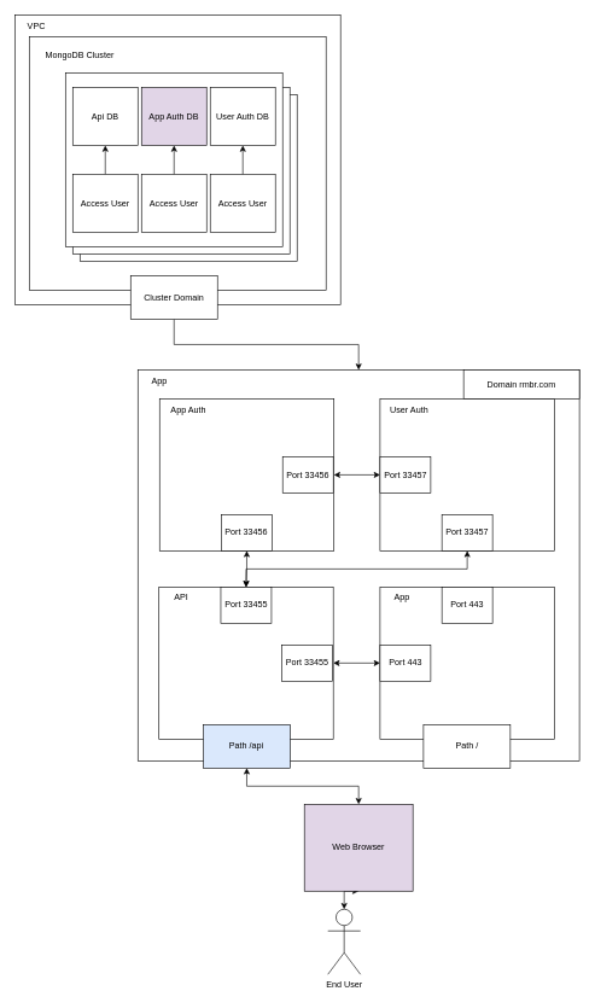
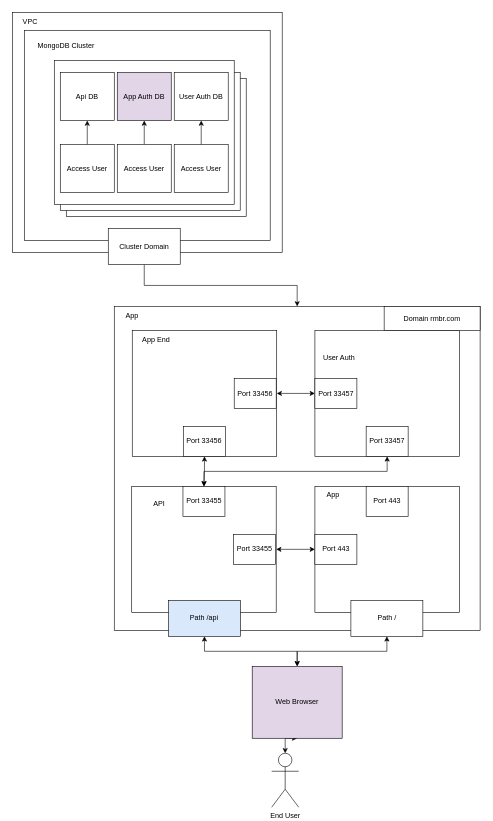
  <mxCell id="0" />
  <mxCell id="1" parent="0" />
  <mxCell id="2" value="" style="rounded=0;whiteSpace=wrap;html=1;" vertex="1" parent="1"><mxGeometry x="20" y="20" width="450" height="400" as="geometry" /></mxCell>
  <mxCell id="3" value="" style="rounded=0;whiteSpace=wrap;html=1;" vertex="1" parent="1"><mxGeometry x="40" y="50" width="410" height="350" as="geometry" /></mxCell>
  <mxCell id="4" value="" style="rounded=0;whiteSpace=wrap;html=1;" vertex="1" parent="1"><mxGeometry x="110" y="130" width="300" height="230" as="geometry" /></mxCell>
  <mxCell id="5" value="" style="rounded=0;whiteSpace=wrap;html=1;" vertex="1" parent="1"><mxGeometry x="100" y="120" width="300" height="230" as="geometry" /></mxCell>
  <mxCell id="6" value="VPC" style="text;html=1;strokeColor=none;fillColor=none;align=center;verticalAlign=middle;whiteSpace=wrap;rounded=0;" vertex="1" parent="1"><mxGeometry x="20" y="20" width="60" height="30" as="geometry" /></mxCell>
  <mxCell id="7" value="MongoDB Cluster" style="text;html=1;strokeColor=none;fillColor=none;align=center;verticalAlign=middle;whiteSpace=wrap;rounded=0;" vertex="1" parent="1"><mxGeometry x="60" y="60" width="100" height="30" as="geometry" /></mxCell>
  <mxCell id="8" value="" style="rounded=0;whiteSpace=wrap;html=1;" vertex="1" parent="1"><mxGeometry x="90" y="100" width="300" height="240" as="geometry" /></mxCell>
  <mxCell id="9" value="Api DB" style="rounded=0;whiteSpace=wrap;html=1;" vertex="1" parent="1"><mxGeometry x="100" y="120" width="90" height="80" as="geometry" /></mxCell>
  <mxCell id="10" value="App Auth DB" style="rounded=0;whiteSpace=wrap;html=1;fillColor=#e1d5e7;" vertex="1" parent="1"><mxGeometry x="195" y="120" width="90" height="80" as="geometry" /></mxCell>
  <mxCell id="11" value="User Auth DB" style="rounded=0;whiteSpace=wrap;html=1;" vertex="1" parent="1"><mxGeometry x="290" y="120" width="90" height="80" as="geometry" /></mxCell>
  <mxCell id="12" style="edgeStyle=orthogonalEdgeStyle;rounded=0;orthogonalLoop=1;jettySize=auto;html=1;exitX=0.5;exitY=0;exitDx=0;exitDy=0;entryX=0.5;entryY=1;entryDx=0;entryDy=0;" edge="1" parent="1" source="13" target="9"><mxGeometry relative="1" as="geometry" /></mxCell>
  <mxCell id="13" value="Access User" style="rounded=0;whiteSpace=wrap;html=1;" vertex="1" parent="1"><mxGeometry x="100" y="240" width="90" height="80" as="geometry" /></mxCell>
  <mxCell id="14" style="edgeStyle=orthogonalEdgeStyle;rounded=0;orthogonalLoop=1;jettySize=auto;html=1;exitX=0.5;exitY=0;exitDx=0;exitDy=0;entryX=0.5;entryY=1;entryDx=0;entryDy=0;" edge="1" parent="1" source="15" target="10"><mxGeometry relative="1" as="geometry" /></mxCell>
  <mxCell id="15" value="Access User" style="rounded=0;whiteSpace=wrap;html=1;" vertex="1" parent="1"><mxGeometry x="195" y="240" width="90" height="80" as="geometry" /></mxCell>
  <mxCell id="16" style="edgeStyle=orthogonalEdgeStyle;rounded=0;orthogonalLoop=1;jettySize=auto;html=1;exitX=0.5;exitY=0;exitDx=0;exitDy=0;entryX=0.5;entryY=1;entryDx=0;entryDy=0;" edge="1" parent="1" source="17" target="11"><mxGeometry relative="1" as="geometry" /></mxCell>
  <mxCell id="17" value="Access User" style="rounded=0;whiteSpace=wrap;html=1;" vertex="1" parent="1"><mxGeometry x="290" y="240" width="90" height="80" as="geometry" /></mxCell>
  <mxCell id="18" style="edgeStyle=orthogonalEdgeStyle;rounded=0;orthogonalLoop=1;jettySize=auto;html=1;exitX=0.5;exitY=1;exitDx=0;exitDy=0;entryX=0.5;entryY=0;entryDx=0;entryDy=0;" edge="1" parent="1" source="19" target="20"><mxGeometry relative="1" as="geometry" /></mxCell>
  <mxCell id="19" value="Cluster Domain" style="rounded=0;whiteSpace=wrap;html=1;" vertex="1" parent="1"><mxGeometry x="180" y="380" width="120" height="60" as="geometry" /></mxCell>
  <mxCell id="20" value="" style="rounded=0;whiteSpace=wrap;html=1;" vertex="1" parent="1"><mxGeometry x="190" y="510" width="610" height="540" as="geometry" /></mxCell>
  <mxCell id="21" value="App" style="text;html=1;strokeColor=none;fillColor=none;align=center;verticalAlign=middle;whiteSpace=wrap;rounded=0;" vertex="1" parent="1"><mxGeometry x="190" y="510" width="60" height="30" as="geometry" /></mxCell>
  <mxCell id="22" style="edgeStyle=orthogonalEdgeStyle;rounded=0;orthogonalLoop=1;jettySize=auto;html=1;exitX=1;exitY=0.5;exitDx=0;exitDy=0;entryX=0;entryY=0.5;entryDx=0;entryDy=0;startArrow=classic;startFill=1;" edge="1" parent="1" source="24" target="25"><mxGeometry relative="1" as="geometry" /></mxCell>
  <mxCell id="23" style="edgeStyle=orthogonalEdgeStyle;rounded=0;orthogonalLoop=1;jettySize=auto;html=1;exitX=0.5;exitY=1;exitDx=0;exitDy=0;entryX=0.5;entryY=0;entryDx=0;entryDy=0;startArrow=classic;startFill=1;" edge="1" parent="1" source="24" target="28"><mxGeometry relative="1" as="geometry" /></mxCell>
  <mxCell id="24" value="" style="rounded=0;whiteSpace=wrap;html=1;" vertex="1" parent="1"><mxGeometry x="220" y="550" width="240.88" height="210" as="geometry" /></mxCell>
  <mxCell id="25" value="" style="rounded=0;whiteSpace=wrap;html=1;" vertex="1" parent="1"><mxGeometry x="524.56" y="550" width="240.88" height="210" as="geometry" /></mxCell>
  <mxCell id="26" style="edgeStyle=orthogonalEdgeStyle;rounded=0;orthogonalLoop=1;jettySize=auto;html=1;exitX=0.5;exitY=0;exitDx=0;exitDy=0;entryX=0.5;entryY=1;entryDx=0;entryDy=0;startArrow=classic;startFill=1;" edge="1" parent="1" source="28" target="25"><mxGeometry relative="1" as="geometry" /></mxCell>
  <mxCell id="27" style="edgeStyle=orthogonalEdgeStyle;rounded=0;orthogonalLoop=1;jettySize=auto;html=1;exitX=1;exitY=0.5;exitDx=0;exitDy=0;entryX=0;entryY=0.5;entryDx=0;entryDy=0;startArrow=classic;startFill=1;" edge="1" parent="1" source="28" target="29"><mxGeometry relative="1" as="geometry" /></mxCell>
  <mxCell id="28" value="" style="rounded=0;whiteSpace=wrap;html=1;" vertex="1" parent="1"><mxGeometry x="219.12" y="810" width="240.88" height="210" as="geometry" /></mxCell>
  <mxCell id="29" value="" style="rounded=0;whiteSpace=wrap;html=1;" vertex="1" parent="1"><mxGeometry x="524.56" y="810" width="240.88" height="210" as="geometry" /></mxCell>
- <mxCell id="30" value="App Auth" style="text;html=1;strokeColor=none;fillColor=none;align=center;verticalAlign=middle;whiteSpace=wrap;rounded=0;" vertex="1" parent="1"><mxGeometry x="230" y="550" width="60" height="30" as="geometry" /></mxCell>
- <mxCell id="31" value="User Auth" style="text;html=1;strokeColor=none;fillColor=none;align=center;verticalAlign=middle;whiteSpace=wrap;rounded=0;" vertex="1" parent="1"><mxGeometry x="534.56" y="550" width="60" height="30" as="geometry" /></mxCell>
- <mxCell id="32" value="API" style="text;html=1;strokeColor=none;fillColor=none;align=center;verticalAlign=middle;whiteSpace=wrap;rounded=0;" vertex="1" parent="1"><mxGeometry x="220" y="810" width="60" height="30" as="geometry" /></mxCell>
+ <mxCell id="30" value="App End" style="text;html=1;strokeColor=none;fillColor=none;align=center;verticalAlign=middle;whiteSpace=wrap;rounded=0;" vertex="1" parent="1"><mxGeometry x="230" y="550" width="60" height="30" as="geometry" /></mxCell>
+ <mxCell id="31" value="User Auth" style="text;html=1;strokeColor=none;fillColor=none;align=center;verticalAlign=middle;whiteSpace=wrap;rounded=0;" vertex="1" parent="1"><mxGeometry x="534.56" y="580" width="60" height="30" as="geometry" /></mxCell>
+ <mxCell id="32" value="API" style="text;html=1;strokeColor=none;fillColor=none;align=center;verticalAlign=middle;whiteSpace=wrap;rounded=0;" vertex="1" parent="1"><mxGeometry x="235" y="825" width="60" height="30" as="geometry" /></mxCell>
  <mxCell id="33" value="App" style="text;html=1;strokeColor=none;fillColor=none;align=center;verticalAlign=middle;whiteSpace=wrap;rounded=0;" vertex="1" parent="1"><mxGeometry x="524.56" y="810" width="60" height="30" as="geometry" /></mxCell>
  <mxCell id="34" value="End User" style="shape=umlActor;verticalLabelPosition=bottom;verticalAlign=top;html=1;outlineConnect=0;" vertex="1" parent="1"><mxGeometry x="452.5" y="1255" width="45" height="90" as="geometry" /></mxCell>
  <mxCell id="35" style="edgeStyle=orthogonalEdgeStyle;rounded=0;orthogonalLoop=1;jettySize=auto;html=1;exitX=0.5;exitY=1;exitDx=0;exitDy=0;entryX=0.5;entryY=0;entryDx=0;entryDy=0;entryPerimeter=0;startArrow=classic;startFill=1;" edge="1" parent="1" source="38" target="34"><mxGeometry relative="1" as="geometry" /></mxCell>
  <mxCell id="36" style="edgeStyle=orthogonalEdgeStyle;rounded=0;orthogonalLoop=1;jettySize=auto;html=1;exitX=0.5;exitY=0;exitDx=0;exitDy=0;entryX=0.5;entryY=1;entryDx=0;entryDy=0;startArrow=classic;startFill=1;" edge="1" parent="1" source="38" target="47"><mxGeometry relative="1" as="geometry" /></mxCell>
+ <mxCell id="37" style="edgeStyle=orthogonalEdgeStyle;rounded=0;orthogonalLoop=1;jettySize=auto;html=1;exitX=0.5;exitY=0;exitDx=0;exitDy=0;entryX=0.5;entryY=1;entryDx=0;entryDy=0;startArrow=classic;startFill=1;" edge="1" parent="1" source="38" target="48"><mxGeometry relative="1" as="geometry" /></mxCell>
  <mxCell id="38" value="Web Browser" style="rounded=0;whiteSpace=wrap;html=1;fillColor=#e1d5e7;" vertex="1" parent="1"><mxGeometry x="420" y="1110" width="150" height="120" as="geometry" /></mxCell>
  <mxCell id="39" value="Port 33456" style="rounded=0;whiteSpace=wrap;html=1;" vertex="1" parent="1"><mxGeometry x="390" y="630" width="70" height="50" as="geometry" /></mxCell>
  <mxCell id="40" value="Port 33456" style="rounded=0;whiteSpace=wrap;html=1;" vertex="1" parent="1"><mxGeometry x="305.44" y="710" width="70" height="50" as="geometry" /></mxCell>
  <mxCell id="41" value="Port 33455" style="rounded=0;whiteSpace=wrap;html=1;" vertex="1" parent="1"><mxGeometry x="304.56" y="810" width="70" height="50" as="geometry" /></mxCell>
  <mxCell id="42" value="Port 33455" style="rounded=0;whiteSpace=wrap;html=1;" vertex="1" parent="1"><mxGeometry x="389.12" y="890" width="70" height="50" as="geometry" /></mxCell>
  <mxCell id="43" value="Port 33457" style="rounded=0;whiteSpace=wrap;html=1;" vertex="1" parent="1"><mxGeometry x="524.56" y="630" width="70" height="50" as="geometry" /></mxCell>
  <mxCell id="44" value="Port 33457" style="rounded=0;whiteSpace=wrap;html=1;" vertex="1" parent="1"><mxGeometry x="610" y="710" width="70" height="50" as="geometry" /></mxCell>
  <mxCell id="45" value="Port 443" style="rounded=0;whiteSpace=wrap;html=1;" vertex="1" parent="1"><mxGeometry x="610" y="810" width="70" height="50" as="geometry" /></mxCell>
  <mxCell id="46" value="Port 443" style="rounded=0;whiteSpace=wrap;html=1;" vertex="1" parent="1"><mxGeometry x="524.56" y="890" width="70" height="50" as="geometry" /></mxCell>
  <mxCell id="47" value="Path /api" style="rounded=0;whiteSpace=wrap;html=1;fillColor=#dae8fc;" vertex="1" parent="1"><mxGeometry x="280.44" y="1000" width="120" height="60" as="geometry" /></mxCell>
  <mxCell id="48" value="Path /" style="rounded=0;whiteSpace=wrap;html=1;" vertex="1" parent="1"><mxGeometry x="584.56" y="1000" width="120" height="60" as="geometry" /></mxCell>
  <mxCell id="49" value="Domain rmbr.com" style="rounded=0;whiteSpace=wrap;html=1;" vertex="1" parent="1"><mxGeometry x="640" y="510" width="160" height="40" as="geometry" /></mxCell>
